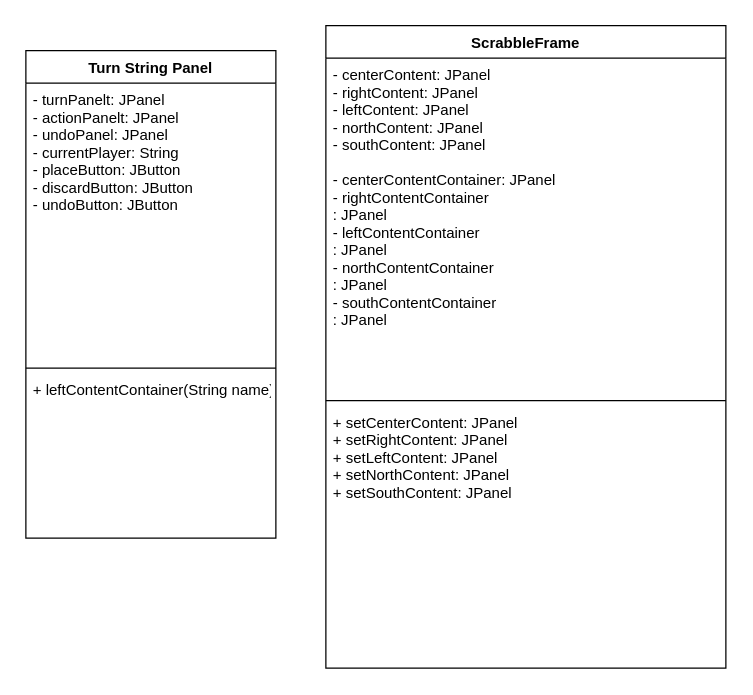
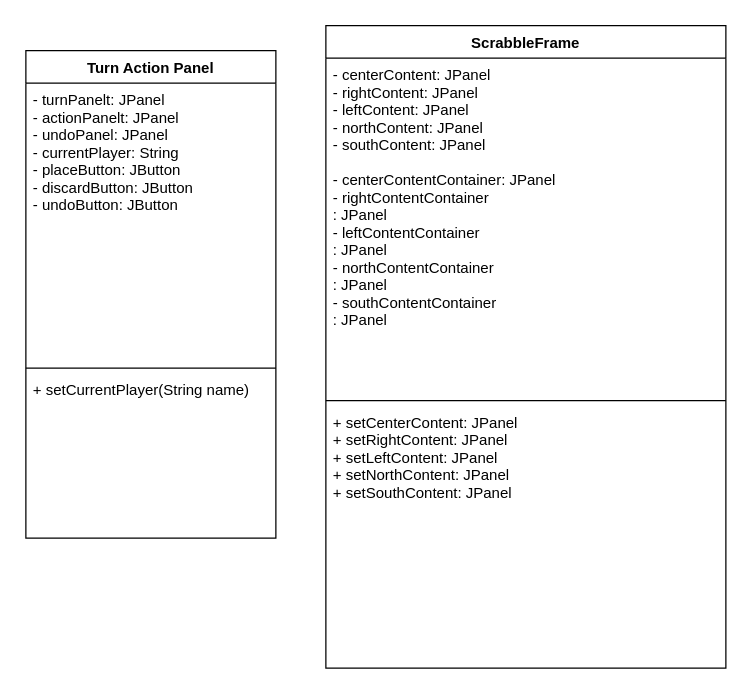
  <mxCell id="0" />
  <mxCell id="1" parent="0" />
  <mxCell id="2" value="ScrabbleFrame" style="swimlane;fontStyle=1;align=center;verticalAlign=top;childLayout=stackLayout;horizontal=1;startSize=26;horizontalStack=0;resizeParent=1;resizeParentMax=0;resizeLast=0;collapsible=1;marginBottom=0;" vertex="1" parent="1"><mxGeometry x="260" y="20" width="320" height="514" as="geometry" /></mxCell>
  <mxCell id="3" value="- centerContent: JPanel&#10;- rightContent: JPanel&#10;- leftContent: JPanel&#10;- northContent: JPanel&#10;- southContent: JPanel&#10;&#10;- centerContentContainer: JPanel&#10;- rightContentContainer&#10;: JPanel&#10;- leftContentContainer&#10;: JPanel&#10;- northContentContainer&#10;: JPanel&#10;- southContentContainer&#10;: JPanel" style="text;strokeColor=none;fillColor=none;align=left;verticalAlign=top;spacingLeft=4;spacingRight=4;overflow=hidden;rotatable=0;points=[[0,0.5],[1,0.5]];portConstraint=eastwest;" vertex="1" parent="2"><mxGeometry y="26" width="320" height="270" as="geometry" /></mxCell>
  <mxCell id="4" value="" style="line;strokeWidth=1;fillColor=none;align=left;verticalAlign=middle;spacingTop=-1;spacingLeft=3;spacingRight=3;rotatable=0;labelPosition=right;points=[];portConstraint=eastwest;" vertex="1" parent="2"><mxGeometry y="296" width="320" height="8" as="geometry" /></mxCell>
  <mxCell id="5" value="+ setCenterContent: JPanel&#10;+ setRightContent: JPanel&#10;+ setLeftContent: JPanel&#10;+ setNorthContent: JPanel&#10;+ setSouthContent: JPanel" style="text;strokeColor=none;fillColor=none;align=left;verticalAlign=top;spacingLeft=4;spacingRight=4;overflow=hidden;rotatable=0;points=[[0,0.5],[1,0.5]];portConstraint=eastwest;" vertex="1" parent="2"><mxGeometry y="304" width="320" height="210" as="geometry" /></mxCell>
- <mxCell id="6" value="Turn String Panel" style="swimlane;fontStyle=1;align=center;verticalAlign=top;childLayout=stackLayout;horizontal=1;startSize=26;horizontalStack=0;resizeParent=1;resizeParentMax=0;resizeLast=0;collapsible=1;marginBottom=0;" vertex="1" parent="1"><mxGeometry x="20" y="40" width="200" height="390" as="geometry" /></mxCell>
+ <mxCell id="6" value="Turn Action Panel" style="swimlane;fontStyle=1;align=center;verticalAlign=top;childLayout=stackLayout;horizontal=1;startSize=26;horizontalStack=0;resizeParent=1;resizeParentMax=0;resizeLast=0;collapsible=1;marginBottom=0;" vertex="1" parent="1"><mxGeometry x="20" y="40" width="200" height="390" as="geometry" /></mxCell>
  <mxCell id="7" value="- turnPanelt: JPanel&#10;- actionPanelt: JPanel&#10;- undoPanel: JPanel&#10;- currentPlayer: String&#10;- placeButton: JButton&#10;- discardButton: JButton&#10;- undoButton: JButton" style="text;strokeColor=none;fillColor=none;align=left;verticalAlign=top;spacingLeft=4;spacingRight=4;overflow=hidden;rotatable=0;points=[[0,0.5],[1,0.5]];portConstraint=eastwest;" vertex="1" parent="6"><mxGeometry y="26" width="200" height="224" as="geometry" /></mxCell>
  <mxCell id="8" value="" style="line;strokeWidth=1;fillColor=none;align=left;verticalAlign=middle;spacingTop=-1;spacingLeft=3;spacingRight=3;rotatable=0;labelPosition=right;points=[];portConstraint=eastwest;" vertex="1" parent="6"><mxGeometry y="250" width="200" height="8" as="geometry" /></mxCell>
- <mxCell id="9" value="+ leftContentContainer(String name)" style="text;strokeColor=none;fillColor=none;align=left;verticalAlign=top;spacingLeft=4;spacingRight=4;overflow=hidden;rotatable=0;points=[[0,0.5],[1,0.5]];portConstraint=eastwest;" vertex="1" parent="6"><mxGeometry y="258" width="200" height="132" as="geometry" /></mxCell>
+ <mxCell id="9" value="+ setCurrentPlayer(String name)" style="text;strokeColor=none;fillColor=none;align=left;verticalAlign=top;spacingLeft=4;spacingRight=4;overflow=hidden;rotatable=0;points=[[0,0.5],[1,0.5]];portConstraint=eastwest;" vertex="1" parent="6"><mxGeometry y="258" width="200" height="132" as="geometry" /></mxCell>
